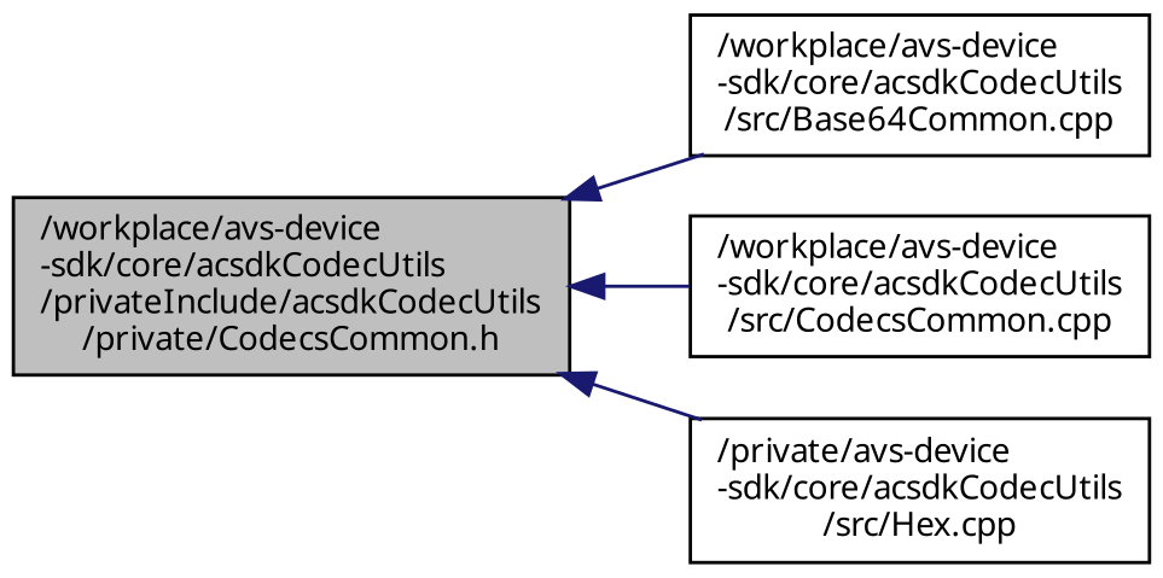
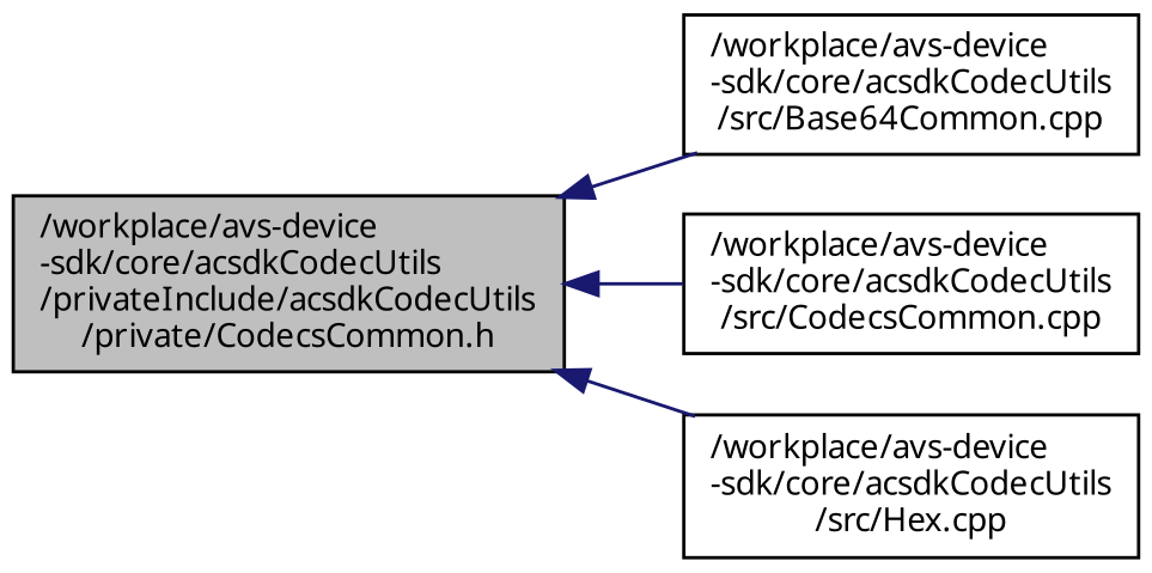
  digraph {
    rankdir=LR
    fontname="Noto Sans"
    node [color=black fillcolor=white fontname="Noto Sans" fontsize=10 shape=record style=filled]
    edge [color=midnightblue dir=back fontname="Noto Sans" fontsize=10 labelfontname=Helvetica labelfontsize=10 style=solid]
    n1 [fillcolor=grey75 fontcolor=black height=0.2 label="/workplace/avs-device\l-sdk/core/acsdkCodecUtils\l/privateInclude/acsdkCodecUtils\l/private/CodecsCommon.h" width=0.4]
    n2 [height=0.2 label="/workplace/avs-device\l-sdk/core/acsdkCodecUtils\l/src/Base64Common.cpp" width=0.4]
    n3 [height=0.2 label="/workplace/avs-device\l-sdk/core/acsdkCodecUtils\l/src/CodecsCommon.cpp" width=0.4]
-   n4 [height=0.2 label="/private/avs-device\l-sdk/core/acsdkCodecUtils\l/src/Hex.cpp" width=0.4]
+   n4 [height=0.2 label="/workplace/avs-device\l-sdk/core/acsdkCodecUtils\l/src/Hex.cpp" width=0.4]
    n1 -> n2
    n1 -> n3
    n1 -> n4
  }
